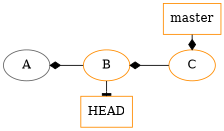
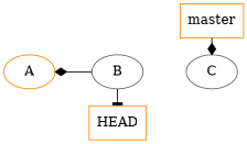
  digraph {
    rankdir=RL
    node [color=darkorange]
    edge [arrowhead=diamond]
-   C
+   C [color=gray40]
    master [shape=box]
-   B
+   B [color=gray40]
    HEAD [shape=box]
-   A [color=gray40]
+   A
    subgraph sub_1 {
      rank=same
      C
      master
    }
    subgraph sub_2 {
      rank=same
      B
      HEAD
    }
-   C -> B
    master -> C
    B -> HEAD [arrowhead=tee]
    B -> A
  }
